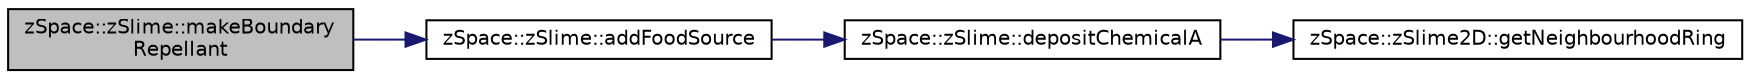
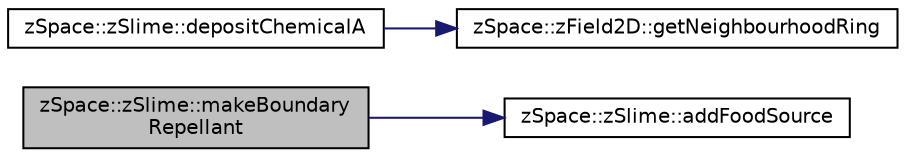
  digraph {
    rankdir=LR
    node [color=black fillcolor=white fontname=Helvetica fontsize=10 shape=record style=filled]
    edge [color=midnightblue fontname=Helvetica fontsize=10 labelfontname=Helvetica labelfontsize=10 style=solid]
    n1 [fillcolor=grey75 fontcolor=black height=0.2 label="zSpace::zSlime::makeBoundary\lRepellant" width=0.4]
    n2 [height=0.2 label="zSpace::zSlime::addFoodSource" width=0.4]
    n3 [height=0.2 label="zSpace::zSlime::depositChemicalA" width=0.4]
-   n4 [height=0.2 label="zSpace::zSlime2D::getNeighbourhoodRing" width=0.4]
+   n4 [height=0.2 label="zSpace::zField2D::getNeighbourhoodRing" width=0.4]
    n1 -> n2
-   n2 -> n3
    n3 -> n4
  }
